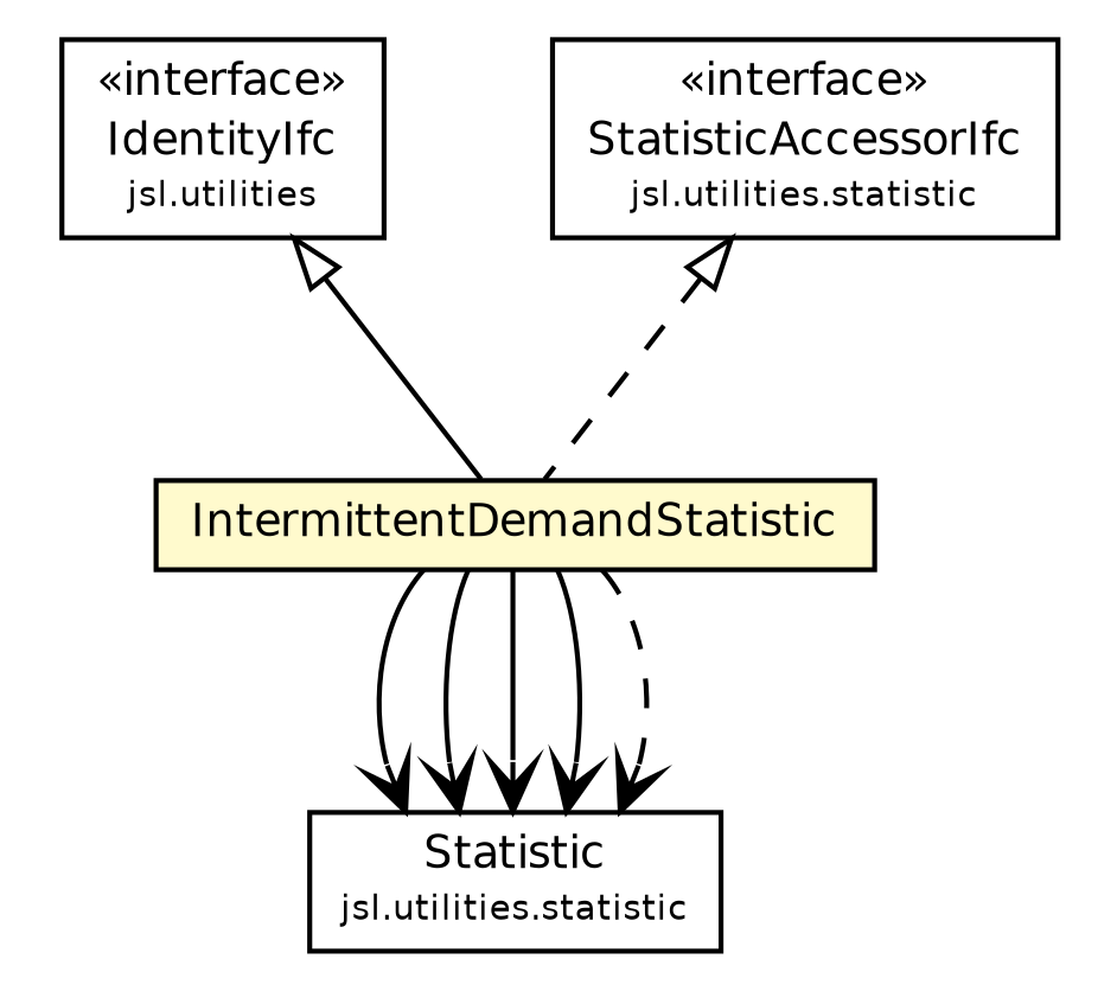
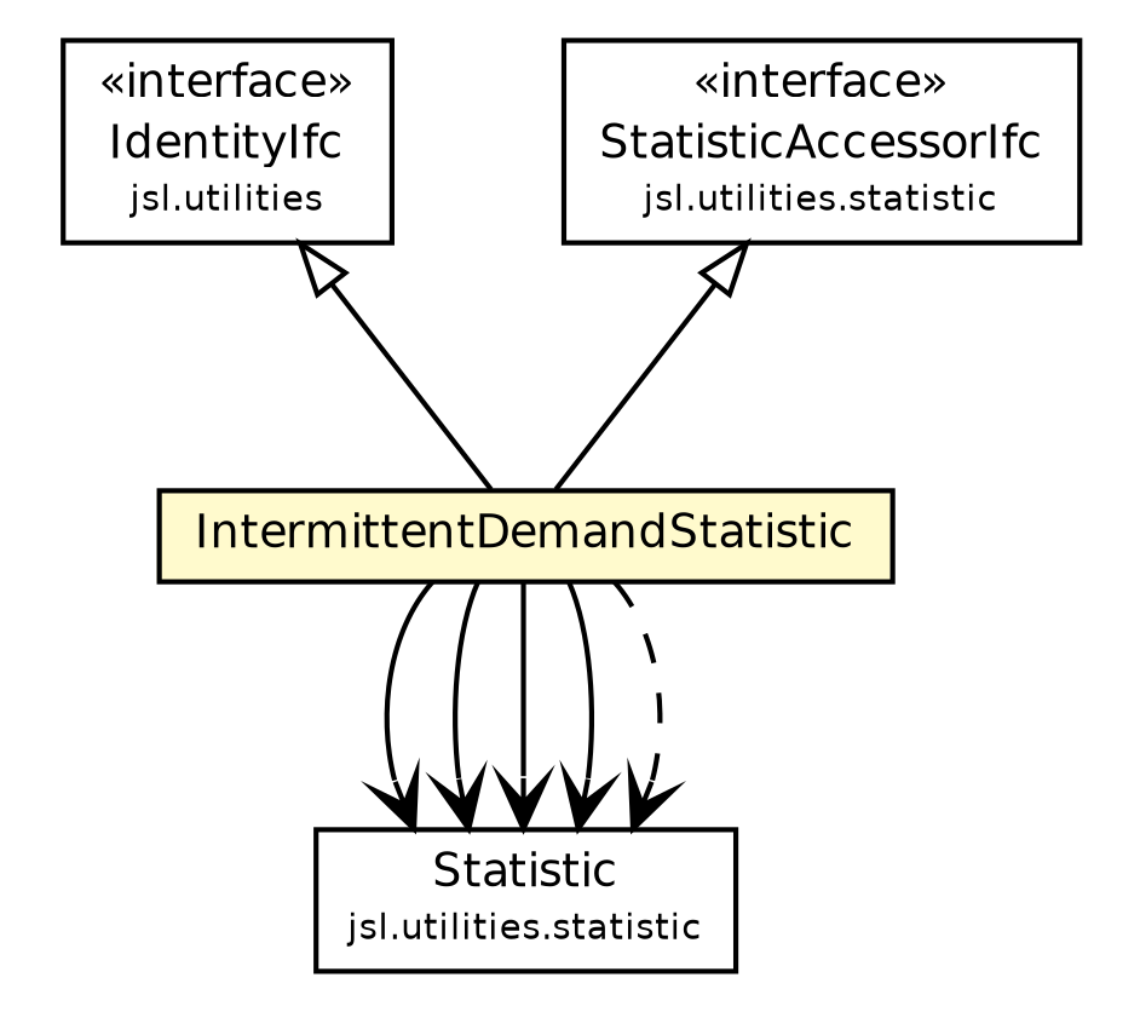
  digraph {
    nodesep=0.25
    ranksep=0.5
    node [fontcolor=black fontname=Helvetica fontsize=9.0 shape=plaintext]
    edge [fontname=Helvetica fontsize=10.0 headport=p labelfontname=Helvetica labelfontsize=10 tailport=p arrowhead=open color=black fontcolor=black]
    n1 [label=<<table title="jsl.utilities.IdentityIfc" border="0" cellborder="1" cellspacing="0" cellpadding="2" port="p" href="../../IdentityIfc.html"> 		<tr><td><table border="0" cellspacing="0" cellpadding="1"> <tr><td align="center" balign="center"> &#171;interface&#187; </td></tr> <tr><td align="center" balign="center"> IdentityIfc </td></tr> <tr><td align="center" balign="center"><font point-size="7.0"> jsl.utilities </font></td></tr> 		</table></td></tr> 		</table>>]
    n2 [label=<<table title="jsl.utilities.random.sp.IntermittentDemandStatistic" border="0" cellborder="1" cellspacing="0" cellpadding="2" port="p" bgcolor="lemonChiffon" href="./IntermittentDemandStatistic.html"> 		<tr><td><table border="0" cellspacing="0" cellpadding="1"> <tr><td align="center" balign="center"> IntermittentDemandStatistic </td></tr> 		</table></td></tr> 		</table>>]
    n3 [label=<<table title="jsl.utilities.statistic.Statistic" border="0" cellborder="1" cellspacing="0" cellpadding="2" port="p" href="../../statistic/Statistic.html"> 		<tr><td><table border="0" cellspacing="0" cellpadding="1"> <tr><td align="center" balign="center"> Statistic </td></tr> <tr><td align="center" balign="center"><font point-size="7.0"> jsl.utilities.statistic </font></td></tr> 		</table></td></tr> 		</table>>]
    n4 [label=<<table title="jsl.utilities.statistic.StatisticAccessorIfc" border="0" cellborder="1" cellspacing="0" cellpadding="2" port="p" href="../../statistic/StatisticAccessorIfc.html"> 		<tr><td><table border="0" cellspacing="0" cellpadding="1"> <tr><td align="center" balign="center"> &#171;interface&#187; </td></tr> <tr><td align="center" balign="center"> StatisticAccessorIfc </td></tr> <tr><td align="center" balign="center"><font point-size="7.0"> jsl.utilities.statistic </font></td></tr> 		</table></td></tr> 		</table>>]
    n1 -> n2 [arrowtail=empty dir=back fontsize=10 style=solid arrowhead="" color="" fontcolor=""]
    n2 -> n3
    n2 -> n3
    n2 -> n3
    n2 -> n3
    n2 -> n3 [style=dashed]
-   n4 -> n2 [arrowtail=empty dir=back fontsize=10 style=dashed arrowhead="" color="" fontcolor=""]
+   n4 -> n2 [arrowtail=empty dir=back fontsize=10 style=solid arrowhead="" color="" fontcolor=""]
  }
